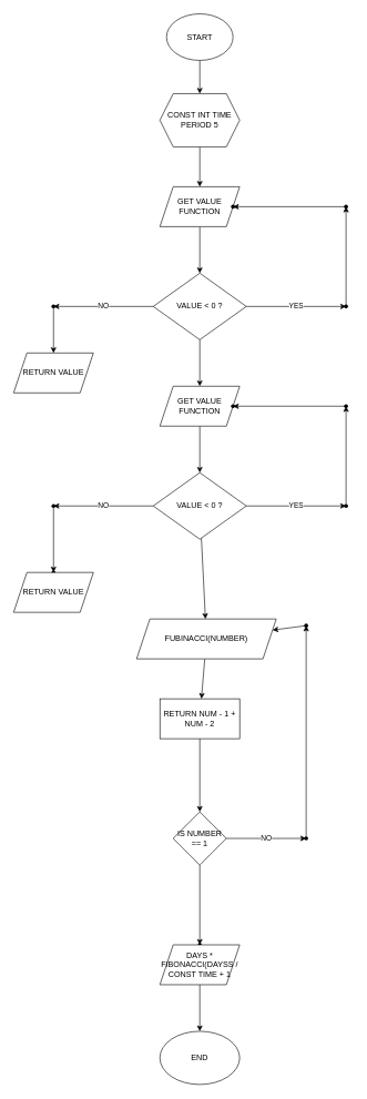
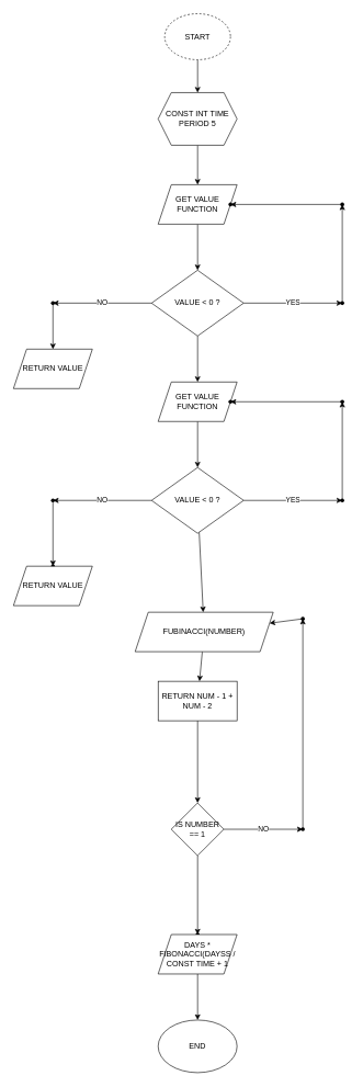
  <mxCell id="0" />
  <mxCell id="1" parent="0" />
  <mxCell id="2" value="&lt;br&gt;&lt;br&gt;&lt;br&gt;&lt;br&gt;&lt;br&gt;&lt;br&gt;&lt;br&gt;" style="edgeStyle=none;html=1;" edge="1" parent="1" source="3"><mxGeometry relative="1" as="geometry"><mxPoint x="300" y="140" as="targetPoint" /></mxGeometry></mxCell>
- <mxCell id="3" value="START" style="ellipse;whiteSpace=wrap;html=1;" vertex="1" parent="1"><mxGeometry x="250" y="20" width="100" height="70" as="geometry" /></mxCell>
+ <mxCell id="3" value="START" style="ellipse;whiteSpace=wrap;html=1;dashed=1;" vertex="1" parent="1"><mxGeometry x="250" y="20" width="100" height="70" as="geometry" /></mxCell>
  <mxCell id="4" value="" style="edgeStyle=none;html=1;" edge="1" parent="1" source="5" target="7"><mxGeometry relative="1" as="geometry"><mxPoint x="300" y="310" as="targetPoint" /></mxGeometry></mxCell>
  <mxCell id="5" value="CONST INT TIME&lt;br&gt;PERIOD 5" style="shape=hexagon;perimeter=hexagonPerimeter2;whiteSpace=wrap;html=1;fixedSize=1;" vertex="1" parent="1"><mxGeometry x="240" y="140" width="120" height="80" as="geometry" /></mxCell>
  <mxCell id="6" value="" style="edgeStyle=none;html=1;" edge="1" parent="1" source="7" target="11"><mxGeometry relative="1" as="geometry" /></mxCell>
  <mxCell id="7" value="GET VALUE FUNCTION" style="shape=parallelogram;perimeter=parallelogramPerimeter;whiteSpace=wrap;html=1;fixedSize=1;" vertex="1" parent="1"><mxGeometry x="240" y="280" width="120" height="60" as="geometry" /></mxCell>
  <mxCell id="8" value="NO" style="edgeStyle=none;html=1;" edge="1" parent="1" source="11" target="13"><mxGeometry relative="1" as="geometry" /></mxCell>
  <mxCell id="9" value="YES" style="edgeStyle=none;html=1;" edge="1" parent="1" source="11" target="15"><mxGeometry relative="1" as="geometry" /></mxCell>
  <mxCell id="10" value="" style="edgeStyle=none;html=1;" edge="1" parent="1" source="11" target="20"><mxGeometry relative="1" as="geometry" /></mxCell>
  <mxCell id="11" value="VALUE &amp;lt; 0 ?" style="rhombus;whiteSpace=wrap;html=1;" vertex="1" parent="1"><mxGeometry x="230" y="410" width="140" height="100" as="geometry" /></mxCell>
  <mxCell id="12" value="" style="edgeStyle=none;html=1;" edge="1" parent="1" source="13" target="30"><mxGeometry relative="1" as="geometry" /></mxCell>
  <mxCell id="13" value="" style="shape=waypoint;sketch=0;size=6;pointerEvents=1;points=[];fillColor=default;resizable=0;rotatable=0;perimeter=centerPerimeter;snapToPoint=1;" vertex="1" parent="1"><mxGeometry x="70" y="450" width="20" height="20" as="geometry" /></mxCell>
  <mxCell id="14" value="" style="edgeStyle=none;html=1;" edge="1" parent="1" source="15" target="17"><mxGeometry relative="1" as="geometry" /></mxCell>
  <mxCell id="15" value="" style="shape=waypoint;sketch=0;size=6;pointerEvents=1;points=[];fillColor=default;resizable=0;rotatable=0;perimeter=centerPerimeter;snapToPoint=1;" vertex="1" parent="1"><mxGeometry x="510" y="450" width="20" height="20" as="geometry" /></mxCell>
  <mxCell id="16" value="" style="edgeStyle=none;html=1;" edge="1" parent="1" source="17" target="18"><mxGeometry relative="1" as="geometry" /></mxCell>
  <mxCell id="17" value="" style="shape=waypoint;sketch=0;size=6;pointerEvents=1;points=[];fillColor=default;resizable=0;rotatable=0;perimeter=centerPerimeter;snapToPoint=1;" vertex="1" parent="1"><mxGeometry x="510" y="300" width="20" height="20" as="geometry" /></mxCell>
  <mxCell id="18" value="" style="shape=waypoint;sketch=0;size=6;pointerEvents=1;points=[];fillColor=default;resizable=0;rotatable=0;perimeter=centerPerimeter;snapToPoint=1;" vertex="1" parent="1"><mxGeometry x="340" y="300" width="20" height="20" as="geometry" /></mxCell>
  <mxCell id="19" value="" style="edgeStyle=none;html=1;" edge="1" parent="1" source="20" target="24"><mxGeometry relative="1" as="geometry" /></mxCell>
  <mxCell id="20" value="GET VALUE FUNCTION" style="shape=parallelogram;perimeter=parallelogramPerimeter;whiteSpace=wrap;html=1;fixedSize=1;" vertex="1" parent="1"><mxGeometry x="240" y="580" width="120" height="60" as="geometry" /></mxCell>
  <mxCell id="21" value="YES" style="edgeStyle=none;html=1;" edge="1" parent="1" source="24" target="26"><mxGeometry relative="1" as="geometry" /></mxCell>
  <mxCell id="22" value="NO" style="edgeStyle=none;html=1;" edge="1" parent="1" source="24" target="32"><mxGeometry relative="1" as="geometry" /></mxCell>
  <mxCell id="23" value="" style="edgeStyle=none;html=1;" edge="1" parent="1" source="24" target="36"><mxGeometry relative="1" as="geometry" /></mxCell>
  <mxCell id="24" value="VALUE &amp;lt; 0 ?" style="rhombus;whiteSpace=wrap;html=1;" vertex="1" parent="1"><mxGeometry x="230" y="710" width="140" height="100" as="geometry" /></mxCell>
  <mxCell id="25" value="" style="edgeStyle=none;html=1;" edge="1" parent="1" source="26" target="28"><mxGeometry relative="1" as="geometry" /></mxCell>
  <mxCell id="26" value="" style="shape=waypoint;sketch=0;size=6;pointerEvents=1;points=[];fillColor=default;resizable=0;rotatable=0;perimeter=centerPerimeter;snapToPoint=1;" vertex="1" parent="1"><mxGeometry x="510" y="750" width="20" height="20" as="geometry" /></mxCell>
  <mxCell id="27" value="" style="edgeStyle=none;html=1;" edge="1" parent="1" source="28" target="29"><mxGeometry relative="1" as="geometry" /></mxCell>
  <mxCell id="28" value="" style="shape=waypoint;sketch=0;size=6;pointerEvents=1;points=[];fillColor=default;resizable=0;rotatable=0;perimeter=centerPerimeter;snapToPoint=1;" vertex="1" parent="1"><mxGeometry x="510" y="600" width="20" height="20" as="geometry" /></mxCell>
  <mxCell id="29" value="" style="shape=waypoint;sketch=0;size=6;pointerEvents=1;points=[];fillColor=default;resizable=0;rotatable=0;perimeter=centerPerimeter;snapToPoint=1;" vertex="1" parent="1"><mxGeometry x="340" y="600" width="20" height="20" as="geometry" /></mxCell>
  <mxCell id="30" value="RETURN VALUE" style="shape=parallelogram;perimeter=parallelogramPerimeter;whiteSpace=wrap;html=1;fixedSize=1;sketch=0;" vertex="1" parent="1"><mxGeometry x="20" y="530" width="120" height="60" as="geometry" /></mxCell>
  <mxCell id="31" value="" style="edgeStyle=none;html=1;" edge="1" parent="1" source="32" target="33"><mxGeometry relative="1" as="geometry" /></mxCell>
  <mxCell id="32" value="" style="shape=waypoint;sketch=0;size=6;pointerEvents=1;points=[];fillColor=default;resizable=0;rotatable=0;perimeter=centerPerimeter;snapToPoint=1;" vertex="1" parent="1"><mxGeometry x="70" y="750" width="20" height="20" as="geometry" /></mxCell>
  <mxCell id="33" value="" style="shape=waypoint;sketch=0;size=6;pointerEvents=1;points=[];fillColor=default;resizable=0;rotatable=0;perimeter=centerPerimeter;snapToPoint=1;" vertex="1" parent="1"><mxGeometry x="70" y="850" width="20" height="20" as="geometry" /></mxCell>
  <mxCell id="34" value="RETURN VALUE" style="shape=parallelogram;perimeter=parallelogramPerimeter;whiteSpace=wrap;html=1;fixedSize=1;" vertex="1" parent="1"><mxGeometry x="20" y="860" width="120" height="60" as="geometry" /></mxCell>
  <mxCell id="35" value="" style="edgeStyle=none;html=1;" edge="1" parent="1" source="36" target="41"><mxGeometry relative="1" as="geometry" /></mxCell>
  <mxCell id="36" value="FUBINACCI(NUMBER)" style="shape=parallelogram;perimeter=parallelogramPerimeter;whiteSpace=wrap;html=1;fixedSize=1;" vertex="1" parent="1"><mxGeometry x="205" y="930" width="210" height="60" as="geometry" /></mxCell>
  <mxCell id="37" value="NO" style="edgeStyle=none;html=1;" edge="1" parent="1" source="39" target="43"><mxGeometry relative="1" as="geometry" /></mxCell>
  <mxCell id="38" value="" style="edgeStyle=none;html=1;" edge="1" parent="1" source="39" target="46"><mxGeometry relative="1" as="geometry" /></mxCell>
  <mxCell id="39" value="IS NUMBER == 1" style="rhombus;whiteSpace=wrap;html=1;" vertex="1" parent="1"><mxGeometry x="260" y="1220" width="80" height="80" as="geometry" /></mxCell>
  <mxCell id="40" value="" style="edgeStyle=none;html=1;" edge="1" parent="1" source="41" target="39"><mxGeometry relative="1" as="geometry" /></mxCell>
- <mxCell id="41" value="RETURN NUM - 1 + NUM - 2" style="whiteSpace=wrap;html=1;" vertex="1" parent="1"><mxGeometry x="240" y="1050" width="120" height="60" as="geometry" /></mxCell>
+ <mxCell id="41" value="RETURN NUM - 1 + NUM - 2" style="whiteSpace=wrap;html=1;" vertex="1" parent="1"><mxGeometry x="240" y="1035" width="120" height="60" as="geometry" /></mxCell>
  <mxCell id="42" value="" style="edgeStyle=none;html=1;" edge="1" parent="1" source="43" target="45"><mxGeometry relative="1" as="geometry" /></mxCell>
  <mxCell id="43" value="" style="shape=waypoint;sketch=0;size=6;pointerEvents=1;points=[];fillColor=default;resizable=0;rotatable=0;perimeter=centerPerimeter;snapToPoint=1;" vertex="1" parent="1"><mxGeometry x="450" y="1250" width="20" height="20" as="geometry" /></mxCell>
  <mxCell id="44" value="" style="edgeStyle=none;html=1;" edge="1" parent="1" source="45" target="36"><mxGeometry relative="1" as="geometry" /></mxCell>
  <mxCell id="45" value="" style="shape=waypoint;sketch=0;size=6;pointerEvents=1;points=[];fillColor=default;resizable=0;rotatable=0;perimeter=centerPerimeter;snapToPoint=1;" vertex="1" parent="1"><mxGeometry x="450" y="930" width="20" height="20" as="geometry" /></mxCell>
  <mxCell id="46" value="" style="shape=waypoint;sketch=0;size=6;pointerEvents=1;points=[];fillColor=default;resizable=0;rotatable=0;perimeter=centerPerimeter;snapToPoint=1;" vertex="1" parent="1"><mxGeometry x="290" y="1410" width="20" height="20" as="geometry" /></mxCell>
  <mxCell id="47" value="" style="edgeStyle=none;html=1;" edge="1" parent="1" source="48"><mxGeometry relative="1" as="geometry"><mxPoint x="300" y="1550" as="targetPoint" /></mxGeometry></mxCell>
  <mxCell id="48" value="DAYS * FIBONACCI(DAYSS / CONST TIME + 1" style="shape=parallelogram;perimeter=parallelogramPerimeter;whiteSpace=wrap;html=1;fixedSize=1;" vertex="1" parent="1"><mxGeometry x="240" y="1420" width="120" height="60" as="geometry" /></mxCell>
  <mxCell id="49" value="END" style="ellipse;whiteSpace=wrap;html=1;" vertex="1" parent="1"><mxGeometry x="240" y="1550" width="120" height="80" as="geometry" /></mxCell>
